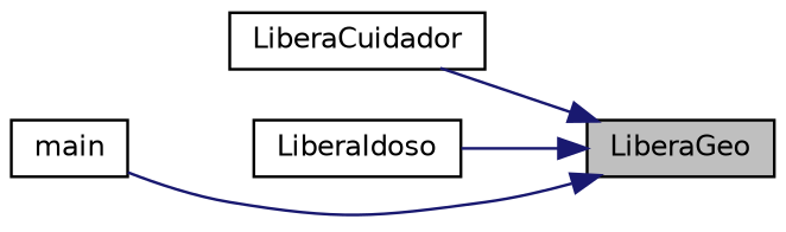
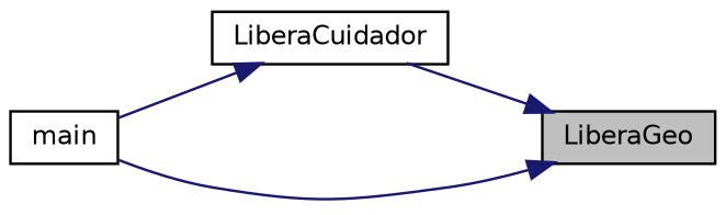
  digraph {
    rankdir=RL
    node [color=black fillcolor=white fontname=Helvetica fontsize=10 shape=record style=filled]
    edge [color=midnightblue dir=back fontname=Helvetica fontsize=10 labelfontname=Helvetica labelfontsize=10 style=solid]
    n1 [fillcolor=grey75 fontcolor=black height=0.2 label=LiberaGeo width=0.4]
    n2 [height=0.2 label=LiberaCuidador width=0.4]
-   n3 [height=0.2 label=LiberaIdoso width=0.4]
    n4 [height=0.2 label=main width=0.4]
    n1 -> n2
-   n1 -> n3
    n1 -> n4
+   n2 -> n4
  }
